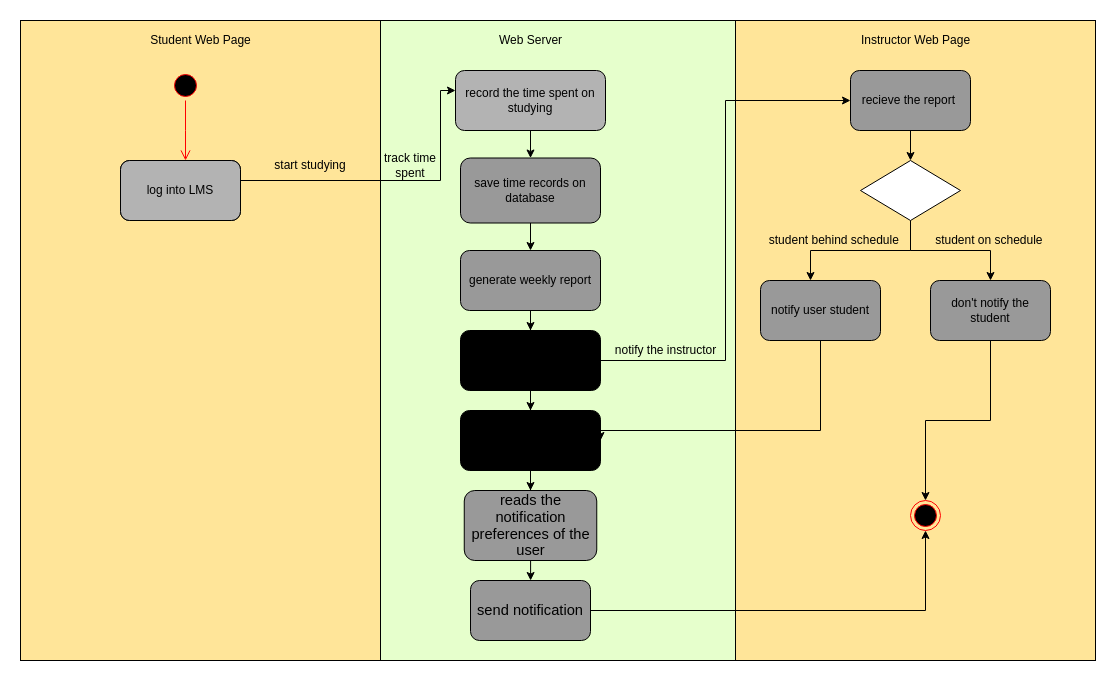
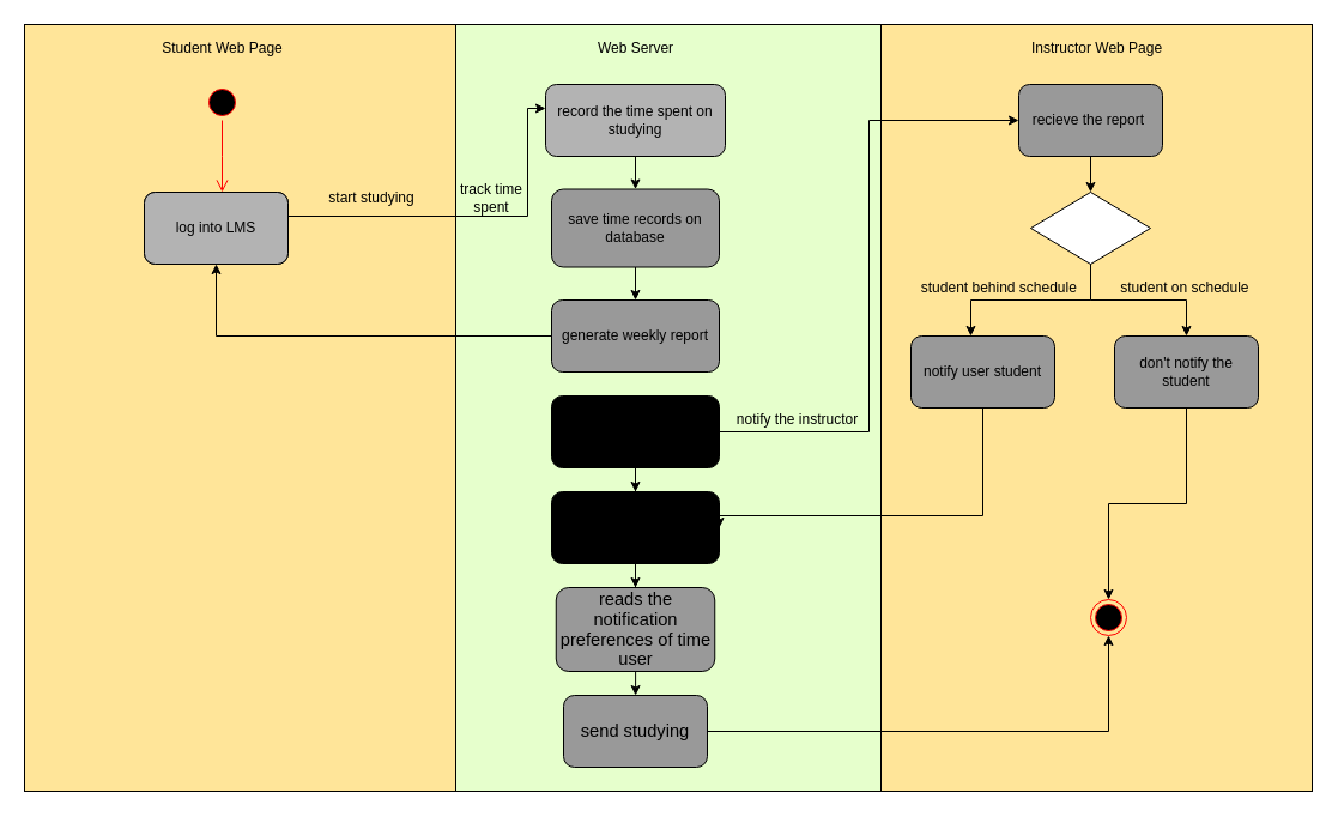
  <mxCell id="0" />
  <mxCell id="1" parent="0" />
  <mxCell id="2" value="" style="rounded=0;whiteSpace=wrap;html=1;fillColor=#FFE599;" parent="1" vertex="1"><mxGeometry x="20" y="20" width="360" height="640" as="geometry" /></mxCell>
  <mxCell id="3" value="" style="rounded=0;whiteSpace=wrap;html=1;fillColor=#E6FFCC;" parent="1" vertex="1"><mxGeometry x="380" y="20" width="360" height="640" as="geometry" /></mxCell>
- <mxCell id="4" value="Student Web Page" style="text;html=1;align=center;verticalAlign=middle;resizable=0;points=[];autosize=1;strokeColor=none;fillColor=none;" parent="1" vertex="1"><mxGeometry x="140" y="30" width="120" height="20" as="geometry" /></mxCell>
+ <mxCell id="4" value="Student Web Page" style="text;html=1;align=center;verticalAlign=middle;resizable=0;points=[];autosize=1;strokeColor=none;fillColor=none;" parent="1" vertex="1"><mxGeometry x="125" y="30" width="120" height="20" as="geometry" /></mxCell>
  <mxCell id="5" value="Web Server" style="text;html=1;align=center;verticalAlign=middle;resizable=0;points=[];autosize=1;strokeColor=none;fillColor=none;" parent="1" vertex="1"><mxGeometry x="490" y="30" width="80" height="20" as="geometry" /></mxCell>
  <mxCell id="6" value="" style="rounded=0;whiteSpace=wrap;html=1;fillColor=#FFE599;" parent="1" vertex="1"><mxGeometry x="735" y="20" width="360" height="640" as="geometry" /></mxCell>
  <mxCell id="7" value="Instructor Web Page" style="text;html=1;align=center;verticalAlign=middle;resizable=0;points=[];autosize=1;strokeColor=none;fillColor=none;" parent="1" vertex="1"><mxGeometry x="855" y="30" width="120" height="20" as="geometry" /></mxCell>
  <mxCell id="8" value="" style="ellipse;html=1;shape=startState;fillColor=#000000;strokeColor=#ff0000;" parent="1" vertex="1"><mxGeometry x="170" y="70" width="30" height="30" as="geometry" /></mxCell>
  <mxCell id="9" value="" style="edgeStyle=orthogonalEdgeStyle;html=1;verticalAlign=bottom;endArrow=open;endSize=8;strokeColor=#ff0000;rounded=0;" parent="1" source="8" edge="1"><mxGeometry relative="1" as="geometry"><mxPoint x="185" y="160" as="targetPoint" /></mxGeometry></mxCell>
  <mxCell id="10" value="Enter the notes web page in the VLA" style="rounded=1;whiteSpace=wrap;html=1;" parent="1" vertex="1"><mxGeometry x="120" y="160" width="120" height="60" as="geometry" /></mxCell>
  <mxCell id="11" style="edgeStyle=orthogonalEdgeStyle;rounded=0;orthogonalLoop=1;jettySize=auto;html=1;entryX=0.5;entryY=0;entryDx=0;entryDy=0;" parent="1" source="12" target="19" edge="1"><mxGeometry relative="1" as="geometry" /></mxCell>
  <mxCell id="12" value="save time records on database" style="rounded=1;whiteSpace=wrap;html=1;fillColor=#999999;" parent="1" vertex="1"><mxGeometry x="460" y="157.5" width="140" height="65" as="geometry" /></mxCell>
  <mxCell id="13" style="edgeStyle=orthogonalEdgeStyle;rounded=0;orthogonalLoop=1;jettySize=auto;html=1;entryX=0.5;entryY=0;entryDx=0;entryDy=0;" parent="1" source="14" target="12" edge="1"><mxGeometry relative="1" as="geometry" /></mxCell>
  <mxCell id="14" value="record the time spent on studying" style="rounded=1;whiteSpace=wrap;html=1;fillColor=#B3B3B3;" parent="1" vertex="1"><mxGeometry x="455" y="70" width="150" height="60" as="geometry" /></mxCell>
  <mxCell id="15" style="edgeStyle=orthogonalEdgeStyle;rounded=0;orthogonalLoop=1;jettySize=auto;html=1;" parent="1" source="16" target="14" edge="1"><mxGeometry relative="1" as="geometry"><Array as="points"><mxPoint x="440" y="180" /><mxPoint x="440" y="90" /></Array></mxGeometry></mxCell>
  <mxCell id="16" value="log into LMS" style="rounded=1;whiteSpace=wrap;html=1;fillColor=#B3B3B3;" parent="1" vertex="1"><mxGeometry x="120" y="160" width="120" height="60" as="geometry" /></mxCell>
  <mxCell id="17" value="start studying" style="text;html=1;strokeColor=none;fillColor=none;align=center;verticalAlign=middle;whiteSpace=wrap;rounded=0;" parent="1" vertex="1"><mxGeometry x="260" y="150" width="100" height="30" as="geometry" /></mxCell>
- <mxCell id="18" style="edgeStyle=orthogonalEdgeStyle;rounded=0;orthogonalLoop=1;jettySize=auto;html=1;" parent="1" source="19" target="25" edge="1"><mxGeometry relative="1" as="geometry" /></mxCell>
+ <mxCell id="18" style="edgeStyle=orthogonalEdgeStyle;rounded=0;orthogonalLoop=1;jettySize=auto;html=1;" parent="1" source="19" target="16" edge="1"><mxGeometry relative="1" as="geometry" /></mxCell>
  <mxCell id="19" value="generate weekly report" style="rounded=1;whiteSpace=wrap;html=1;fillColor=#999999;" parent="1" vertex="1"><mxGeometry x="460" y="250" width="140" height="60" as="geometry" /></mxCell>
  <mxCell id="20" style="edgeStyle=orthogonalEdgeStyle;rounded=0;orthogonalLoop=1;jettySize=auto;html=1;entryX=0.5;entryY=0;entryDx=0;entryDy=0;fontFamily=Helvetica;" edge="1" parent="1" source="21" target="40"><mxGeometry relative="1" as="geometry" /></mxCell>
  <mxCell id="21" value="&lt;span style=&quot;font-size: 11pt ; line-height: 115%&quot;&gt;creates a notification reminder&amp;nbsp;&lt;/span&gt;" style="rounded=1;whiteSpace=wrap;html=1;fillColor=#000000;" parent="1" vertex="1"><mxGeometry x="460" y="410" width="140" height="60" as="geometry" /></mxCell>
  <mxCell id="22" value="track time spent" style="text;html=1;strokeColor=none;fillColor=none;align=center;verticalAlign=middle;whiteSpace=wrap;rounded=0;" parent="1" vertex="1"><mxGeometry x="380" y="150" width="60" height="30" as="geometry" /></mxCell>
  <mxCell id="23" style="edgeStyle=orthogonalEdgeStyle;rounded=0;orthogonalLoop=1;jettySize=auto;html=1;entryX=0;entryY=0.5;entryDx=0;entryDy=0;" parent="1" source="25" target="27" edge="1"><mxGeometry relative="1" as="geometry" /></mxCell>
  <mxCell id="24" style="edgeStyle=orthogonalEdgeStyle;rounded=0;orthogonalLoop=1;jettySize=auto;html=1;" edge="1" parent="1" source="25" target="21"><mxGeometry relative="1" as="geometry" /></mxCell>
  <mxCell id="25" value="saves the report in the database" style="rounded=1;whiteSpace=wrap;html=1;fillColor=#000000;" parent="1" vertex="1"><mxGeometry x="460" y="330" width="140" height="60" as="geometry" /></mxCell>
  <mxCell id="26" style="edgeStyle=orthogonalEdgeStyle;rounded=0;orthogonalLoop=1;jettySize=auto;html=1;entryX=0.5;entryY=0;entryDx=0;entryDy=0;" parent="1" source="27" target="31" edge="1"><mxGeometry relative="1" as="geometry" /></mxCell>
  <mxCell id="27" value="recieve the report&amp;nbsp;" style="rounded=1;whiteSpace=wrap;html=1;fillColor=#999999;" parent="1" vertex="1"><mxGeometry x="850" y="70" width="120" height="60" as="geometry" /></mxCell>
  <mxCell id="28" value="notify the instructor" style="text;html=1;align=center;verticalAlign=middle;resizable=0;points=[];autosize=1;strokeColor=none;fillColor=none;" parent="1" vertex="1"><mxGeometry x="605" y="340" width="120" height="20" as="geometry" /></mxCell>
  <mxCell id="29" style="edgeStyle=orthogonalEdgeStyle;rounded=0;orthogonalLoop=1;jettySize=auto;html=1;" parent="1" source="31" edge="1"><mxGeometry relative="1" as="geometry"><mxPoint x="810" y="280" as="targetPoint" /><Array as="points"><mxPoint x="910" y="250" /><mxPoint x="810" y="250" /></Array></mxGeometry></mxCell>
  <mxCell id="30" style="edgeStyle=orthogonalEdgeStyle;rounded=0;orthogonalLoop=1;jettySize=auto;html=1;" edge="1" parent="1" source="31" target="33"><mxGeometry relative="1" as="geometry" /></mxCell>
  <mxCell id="31" value="" style="rhombus;whiteSpace=wrap;html=1;" parent="1" vertex="1"><mxGeometry x="860" y="160" width="100" height="60" as="geometry" /></mxCell>
  <mxCell id="32" style="edgeStyle=orthogonalEdgeStyle;rounded=0;orthogonalLoop=1;jettySize=auto;html=1;entryX=0.5;entryY=0;entryDx=0;entryDy=0;" edge="1" parent="1" source="33" target="38"><mxGeometry relative="1" as="geometry" /></mxCell>
  <mxCell id="33" value="don't notify the student" style="rounded=1;whiteSpace=wrap;html=1;fillColor=#999999;" vertex="1" parent="1"><mxGeometry x="930" y="280" width="120" height="60" as="geometry" /></mxCell>
  <mxCell id="34" style="edgeStyle=orthogonalEdgeStyle;rounded=0;orthogonalLoop=1;jettySize=auto;html=1;entryX=1;entryY=0.5;entryDx=0;entryDy=0;" edge="1" parent="1" source="35" target="21"><mxGeometry relative="1" as="geometry"><Array as="points"><mxPoint x="820" y="430" /></Array></mxGeometry></mxCell>
  <mxCell id="35" value="notify user student" style="rounded=1;whiteSpace=wrap;html=1;fillColor=#999999;" vertex="1" parent="1"><mxGeometry x="760" y="280" width="120" height="60" as="geometry" /></mxCell>
  <mxCell id="36" value="student behind schedule&amp;nbsp;" style="text;html=1;align=center;verticalAlign=middle;resizable=0;points=[];autosize=1;strokeColor=none;fillColor=none;" vertex="1" parent="1"><mxGeometry x="760" y="230" width="150" height="20" as="geometry" /></mxCell>
  <mxCell id="37" value="student on schedule&amp;nbsp;" style="text;html=1;align=center;verticalAlign=middle;resizable=0;points=[];autosize=1;strokeColor=none;fillColor=none;" vertex="1" parent="1"><mxGeometry x="925" y="230" width="130" height="20" as="geometry" /></mxCell>
  <mxCell id="38" value="" style="ellipse;html=1;shape=endState;fillColor=#000000;strokeColor=#ff0000;" vertex="1" parent="1"><mxGeometry x="910" y="500" width="30" height="30" as="geometry" /></mxCell>
  <mxCell id="39" style="edgeStyle=orthogonalEdgeStyle;rounded=0;orthogonalLoop=1;jettySize=auto;html=1;entryX=0.5;entryY=0;entryDx=0;entryDy=0;fontFamily=Helvetica;" edge="1" parent="1" source="40" target="42"><mxGeometry relative="1" as="geometry" /></mxCell>
- <mxCell id="40" value="&lt;span style=&quot;font-size: 11pt ; line-height: 115%&quot;&gt;reads the notification preferences of the user&lt;/span&gt;" style="rounded=1;whiteSpace=wrap;html=1;fillColor=#999999;" vertex="1" parent="1"><mxGeometry x="463.75" y="490" width="132.5" height="70" as="geometry" /></mxCell>
+ <mxCell id="40" value="&lt;span style=&quot;font-size: 11pt ; line-height: 115%&quot;&gt;reads the notification preferences of time user&lt;/span&gt;" style="rounded=1;whiteSpace=wrap;html=1;fillColor=#999999;" vertex="1" parent="1"><mxGeometry x="463.75" y="490" width="132.5" height="70" as="geometry" /></mxCell>
  <mxCell id="41" style="edgeStyle=orthogonalEdgeStyle;rounded=0;orthogonalLoop=1;jettySize=auto;html=1;entryX=0.5;entryY=1;entryDx=0;entryDy=0;fontFamily=Helvetica;" edge="1" parent="1" source="42" target="38"><mxGeometry relative="1" as="geometry" /></mxCell>
- <mxCell id="42" value="&lt;span style=&quot;font-size: 11pt ; line-height: 115%&quot;&gt;send notification&lt;/span&gt;" style="rounded=1;whiteSpace=wrap;html=1;fillColor=#999999;" vertex="1" parent="1"><mxGeometry x="470" y="580" width="120" height="60" as="geometry" /></mxCell>
+ <mxCell id="42" value="&lt;span style=&quot;font-size: 11pt ; line-height: 115%&quot;&gt;send studying&lt;/span&gt;" style="rounded=1;whiteSpace=wrap;html=1;fillColor=#999999;" vertex="1" parent="1"><mxGeometry x="470" y="580" width="120" height="60" as="geometry" /></mxCell>
